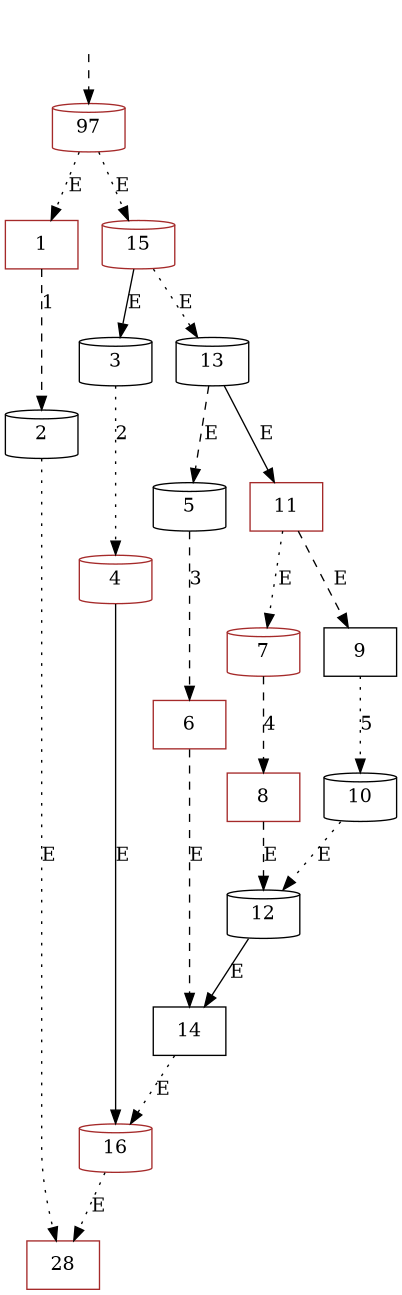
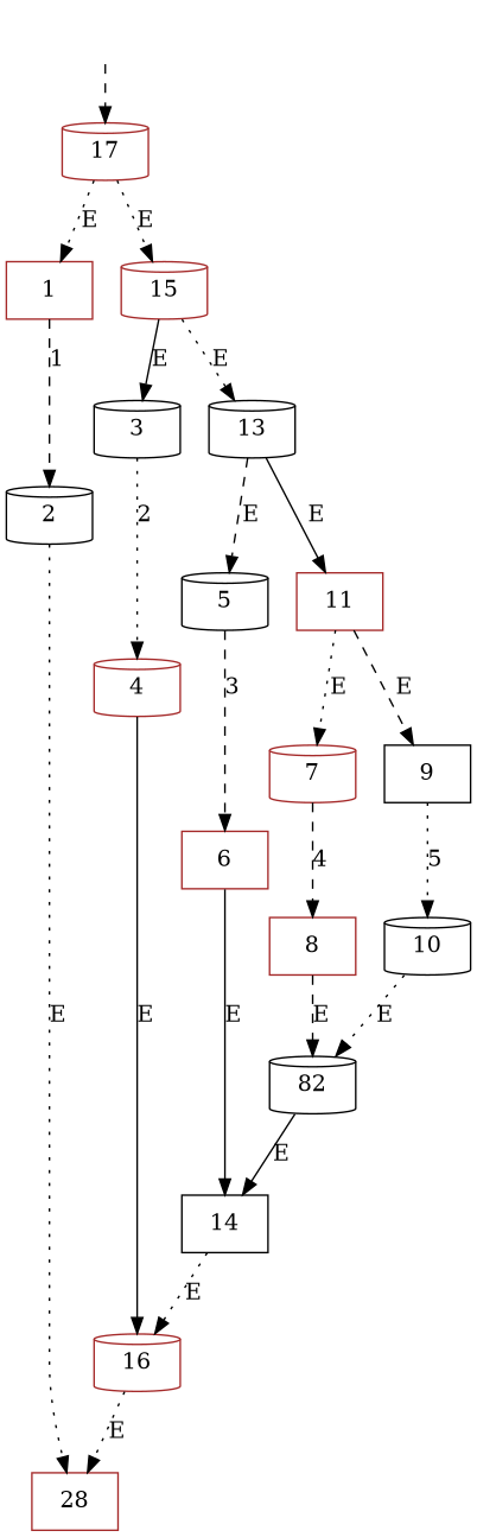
  digraph {
    node [color=brown shape=cylinder]
    edge [style=dotted]
    "" [shape=none]
-   17 [label=97]
+   17
    1 [shape=box]
    15
    2 [color=black]
    n6 [label=28 shape=box]
    3 [color=black]
    4
    16
    5 [color=black]
    6 [shape=box]
    14 [color=black shape=box]
    8 [shape=box]
    7
-   12 [color=black]
+   12 [color=black label=82]
    9 [color=black shape=box]
    10 [color=black]
    11 [shape=box]
    13 [color=black]
    "" -> 17 [style=dashed]
    17 -> 1 [label=E]
    17 -> 15 [label=E]
    1 -> 2 [label=1 style=dashed]
    15 -> 3 [label=E style=solid]
    15 -> 13 [label=E]
    2 -> n6 [label=E]
    3 -> 4 [label=2]
    4 -> 16 [label=E style=solid]
    16 -> n6 [label=E]
    5 -> 6 [label=3 style=dashed]
-   6 -> 14 [label=E style=dashed]
+   6 -> 14 [label=E style=solid]
    14 -> 16 [label=E]
    8 -> 12 [label=E style=dashed]
    7 -> 8 [label=4 style=dashed]
    12 -> 14 [label=E style=solid]
    9 -> 10 [label=5]
    10 -> 12 [label=E]
    11 -> 7 [label=E]
    11 -> 9 [label=E style=dashed]
    13 -> 5 [label=E style=dashed]
    13 -> 11 [label=E style=solid]
  }
